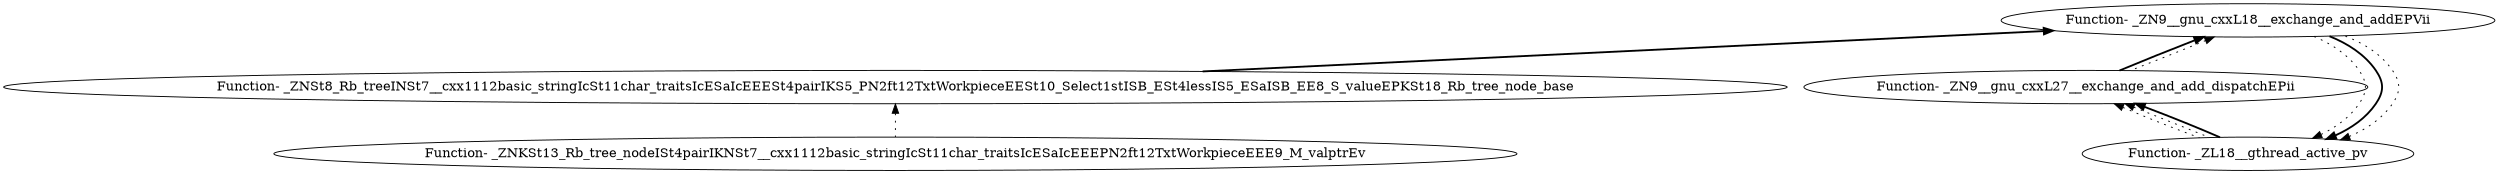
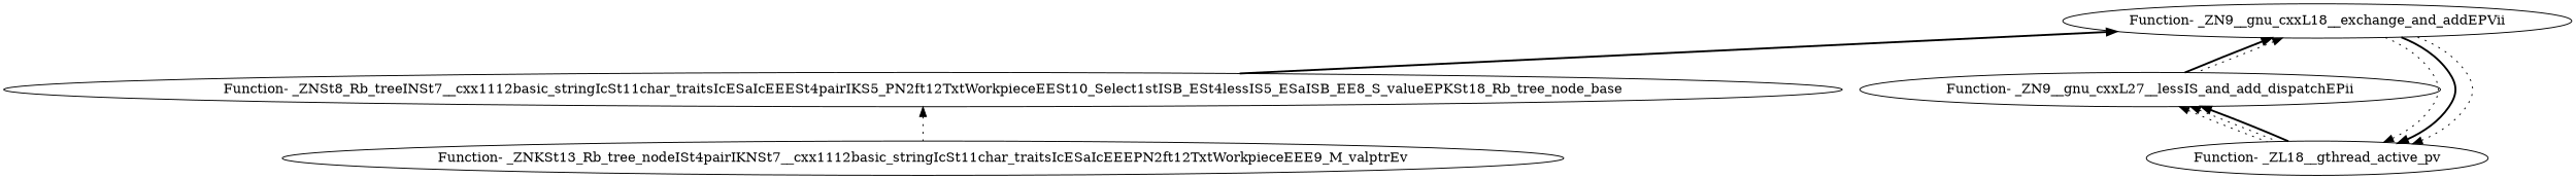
  digraph {
    edge [dir=back style=dotted]
    "Function- _ZNSt8_Rb_treeINSt7__cxx1112basic_stringIcSt11char_traitsIcESaIcEEESt4pairIKS5_PN2ft12TxtWorkpieceEESt10_Select1stISB_ESt4lessIS5_ESaISB_EE8_S_valueEPKSt18_Rb_tree_node_base"
    "Function- _ZNKSt13_Rb_tree_nodeISt4pairIKNSt7__cxx1112basic_stringIcSt11char_traitsIcESaIcEEEPN2ft12TxtWorkpieceEEE9_M_valptrEv"
    "Function- _ZN9__gnu_cxxL18__exchange_and_addEPVii"
-   "Function- _ZN9__gnu_cxxL27__exchange_and_add_dispatchEPii"
+   "Function- _ZN9__gnu_cxxL27__exchange_and_add_dispatchEPii" [label="Function- _ZN9__gnu_cxxL27__lessIS_and_add_dispatchEPii"]
    "Function- _ZL18__gthread_active_pv"
    "Function- _ZNSt8_Rb_treeINSt7__cxx1112basic_stringIcSt11char_traitsIcESaIcEEESt4pairIKS5_PN2ft12TxtWorkpieceEESt10_Select1stISB_ESt4lessIS5_ESaISB_EE8_S_valueEPKSt18_Rb_tree_node_base" -> "Function- _ZNKSt13_Rb_tree_nodeISt4pairIKNSt7__cxx1112basic_stringIcSt11char_traitsIcESaIcEEEPN2ft12TxtWorkpieceEEE9_M_valptrEv"
    "Function- _ZN9__gnu_cxxL18__exchange_and_addEPVii" -> "Function- _ZNSt8_Rb_treeINSt7__cxx1112basic_stringIcSt11char_traitsIcESaIcEEESt4pairIKS5_PN2ft12TxtWorkpieceEESt10_Select1stISB_ESt4lessIS5_ESaISB_EE8_S_valueEPKSt18_Rb_tree_node_base" [style=bold]
    "Function- _ZN9__gnu_cxxL18__exchange_and_addEPVii" -> "Function- _ZN9__gnu_cxxL27__exchange_and_add_dispatchEPii" [style=bold]
    "Function- _ZN9__gnu_cxxL18__exchange_and_addEPVii" -> "Function- _ZN9__gnu_cxxL27__exchange_and_add_dispatchEPii"
    "Function- _ZN9__gnu_cxxL27__exchange_and_add_dispatchEPii" -> "Function- _ZL18__gthread_active_pv"
    "Function- _ZN9__gnu_cxxL27__exchange_and_add_dispatchEPii" -> "Function- _ZL18__gthread_active_pv"
    "Function- _ZN9__gnu_cxxL27__exchange_and_add_dispatchEPii" -> "Function- _ZL18__gthread_active_pv" [style=bold]
    "Function- _ZL18__gthread_active_pv" -> "Function- _ZN9__gnu_cxxL18__exchange_and_addEPVii"
    "Function- _ZL18__gthread_active_pv" -> "Function- _ZN9__gnu_cxxL18__exchange_and_addEPVii" [style=bold]
    "Function- _ZL18__gthread_active_pv" -> "Function- _ZN9__gnu_cxxL18__exchange_and_addEPVii"
  }
